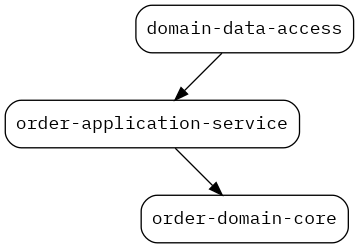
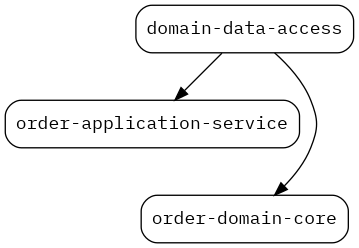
  digraph {
    fontname="IBM Plex Mono"
    node [fontname="IBM Plex Mono" fontsize=14 shape=box style=rounded]
    edge [fontname="IBM Plex Mono" fontsize=10]
    n1 [label=<order-application-service>]
    n2 [label=<order-domain-core>]
    n3 [label="domain-data-access"]
-   n1 -> n2
+   n3 -> n2
    n3 -> n1
  }
